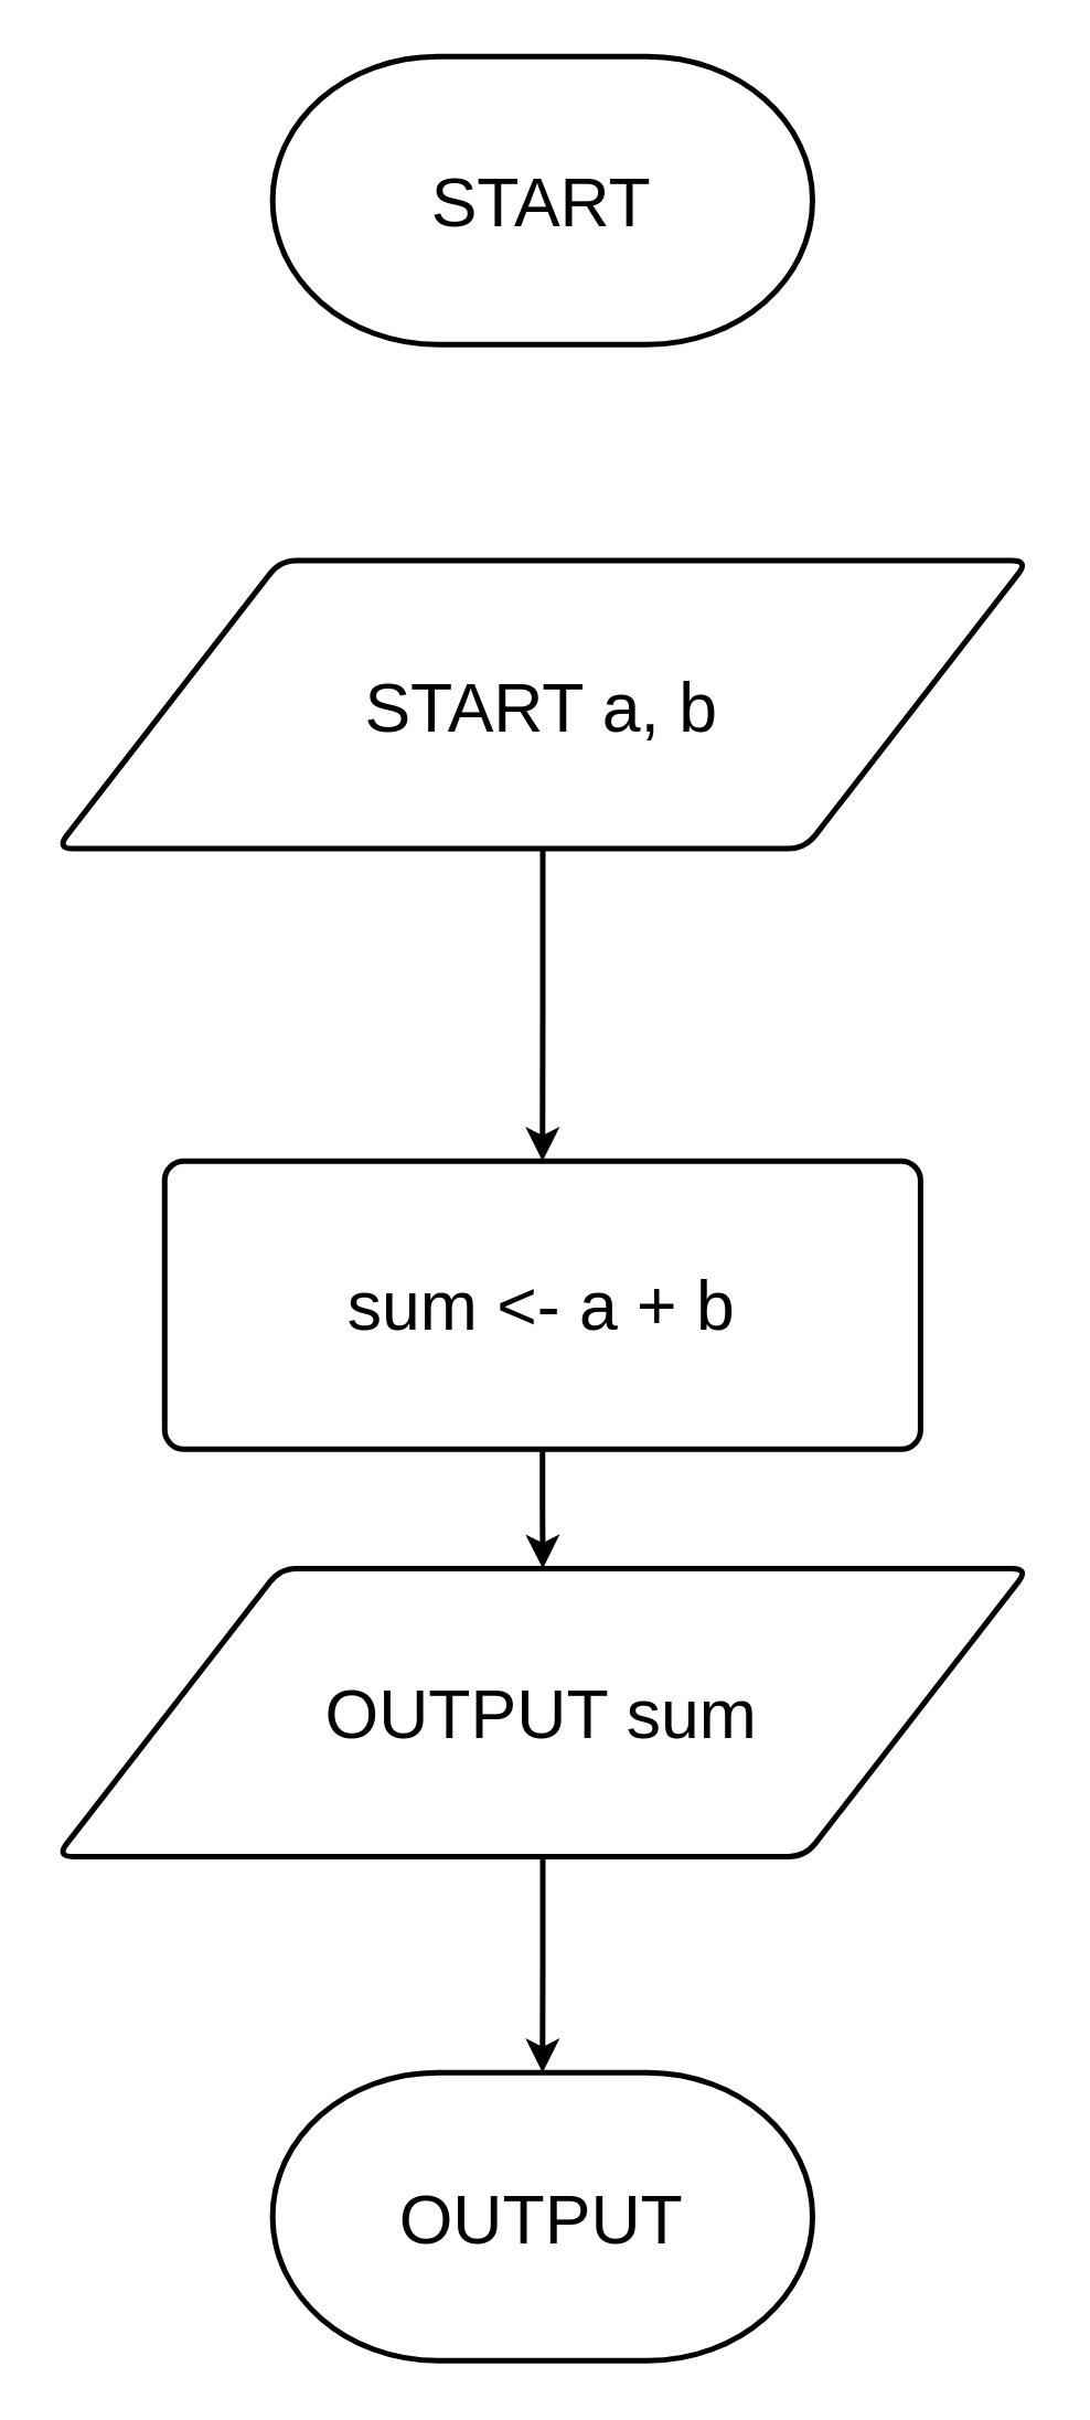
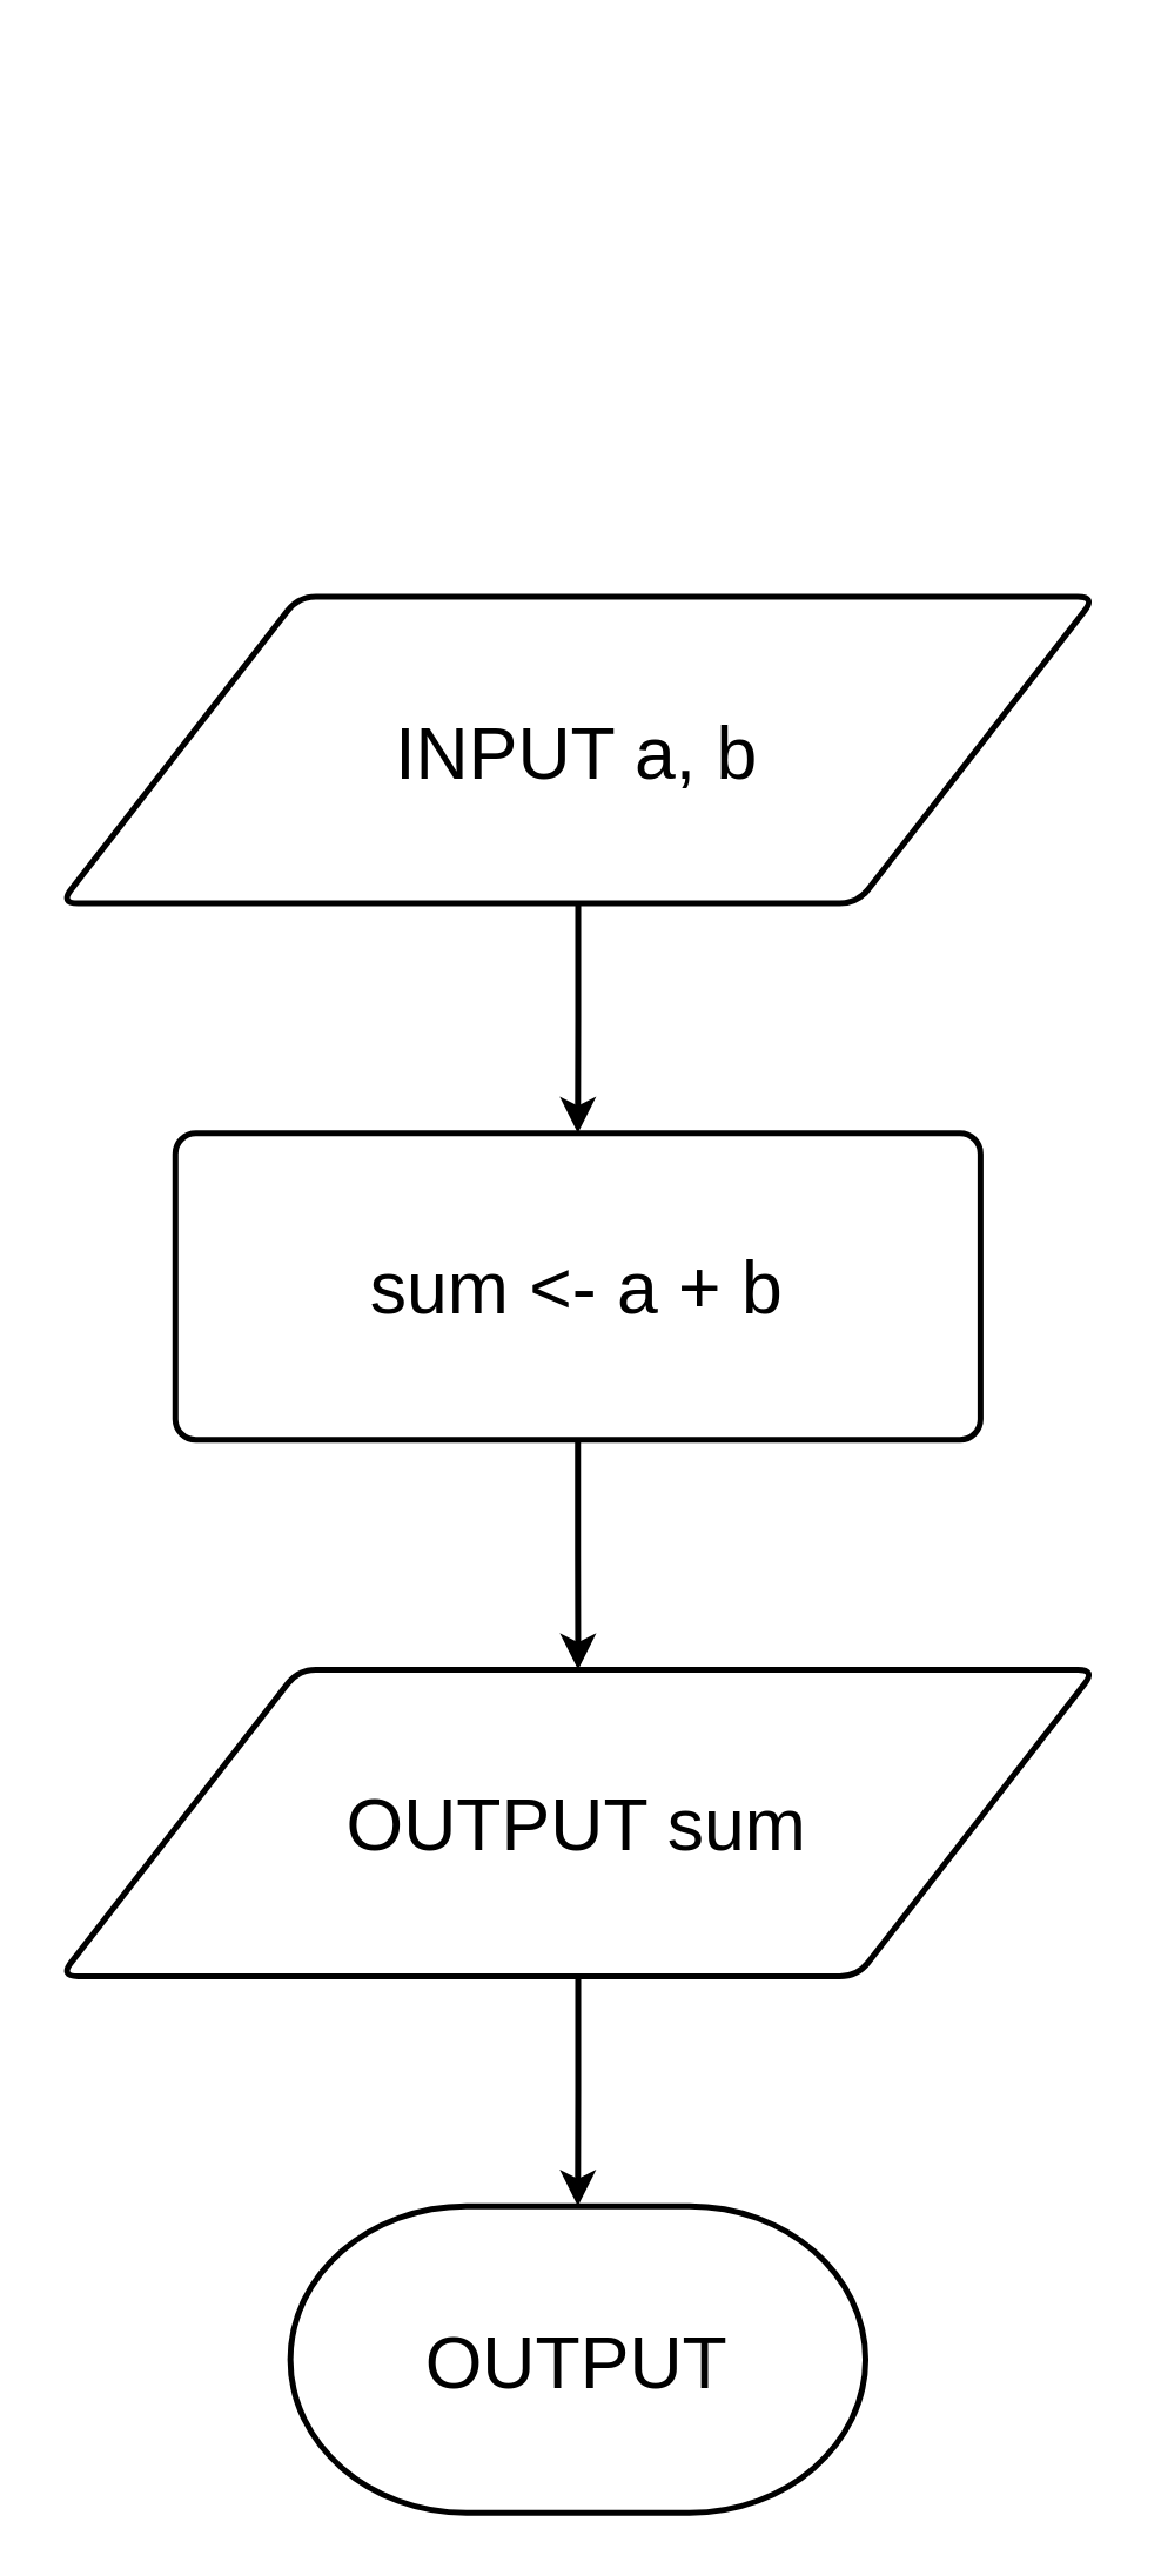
  <mxCell id="0" />
  <mxCell id="1" parent="0" />
  <mxCell id="2" value="" style="group" parent="1" vertex="1" connectable="0"><mxGeometry x="20" y="20" width="352.27" height="835" as="geometry" /></mxCell>
- <mxCell id="3" value="&lt;font style=&quot;font-size: 25px&quot;&gt;START&lt;/font&gt;" style="strokeWidth=2;html=1;shape=mxgraph.flowchart.terminator;whiteSpace=wrap;" parent="2" vertex="1"><mxGeometry x="78.282" width="195.706" height="104.375" as="geometry" /></mxCell>
- <mxCell id="4" value="&lt;font style=&quot;font-size: 25px&quot;&gt;START a, b&lt;/font&gt;" style="shape=parallelogram;html=1;strokeWidth=2;perimeter=parallelogramPerimeter;whiteSpace=wrap;rounded=1;arcSize=12;size=0.23;" parent="2" vertex="1"><mxGeometry y="182.656" width="352.27" height="104.375" as="geometry" /></mxCell>
- <mxCell id="5" value="&lt;font style=&quot;font-size: 25px&quot;&gt;sum &amp;lt;- a + b&lt;/font&gt;" style="rounded=1;whiteSpace=wrap;html=1;absoluteArcSize=1;arcSize=14;strokeWidth=2;" parent="2" vertex="1"><mxGeometry x="39.141" y="400.312" width="273.988" height="104.375" as="geometry" /></mxCell>
+ <mxCell id="4" value="&lt;font style=&quot;font-size: 25px&quot;&gt;INPUT a, b&lt;/font&gt;" style="shape=parallelogram;html=1;strokeWidth=2;perimeter=parallelogramPerimeter;whiteSpace=wrap;rounded=1;arcSize=12;size=0.23;" parent="2" vertex="1"><mxGeometry y="182.656" width="352.27" height="104.375" as="geometry" /></mxCell>
+ <mxCell id="5" value="&lt;font style=&quot;font-size: 25px&quot;&gt;sum &amp;lt;- a + b&lt;/font&gt;" style="rounded=1;whiteSpace=wrap;html=1;absoluteArcSize=1;arcSize=14;strokeWidth=2;" parent="2" vertex="1"><mxGeometry x="39.141" y="365.312" width="273.988" height="104.375" as="geometry" /></mxCell>
  <mxCell id="6" value="" style="edgeStyle=orthogonalEdgeStyle;rounded=0;orthogonalLoop=1;jettySize=auto;html=1;strokeWidth=2;" parent="2" source="4" target="5" edge="1"><mxGeometry relative="1" as="geometry" /></mxCell>
  <mxCell id="7" value="&lt;font style=&quot;font-size: 25px&quot;&gt;OUTPUT sum&lt;/font&gt;" style="shape=parallelogram;html=1;strokeWidth=2;perimeter=parallelogramPerimeter;whiteSpace=wrap;rounded=1;arcSize=12;size=0.23;" parent="2" vertex="1"><mxGeometry y="547.969" width="352.27" height="104.375" as="geometry" /></mxCell>
  <mxCell id="8" value="" style="edgeStyle=orthogonalEdgeStyle;rounded=0;orthogonalLoop=1;jettySize=auto;html=1;strokeWidth=2;" parent="2" source="5" target="7" edge="1"><mxGeometry relative="1" as="geometry" /></mxCell>
  <mxCell id="9" value="&lt;font style=&quot;font-size: 25px&quot;&gt;OUTPUT&lt;/font&gt;" style="strokeWidth=2;html=1;shape=mxgraph.flowchart.terminator;whiteSpace=wrap;" parent="2" vertex="1"><mxGeometry x="78.282" y="730.625" width="195.706" height="104.375" as="geometry" /></mxCell>
  <mxCell id="10" value="" style="edgeStyle=orthogonalEdgeStyle;rounded=0;orthogonalLoop=1;jettySize=auto;html=1;strokeWidth=2;" parent="2" source="7" target="9" edge="1"><mxGeometry relative="1" as="geometry" /></mxCell>
